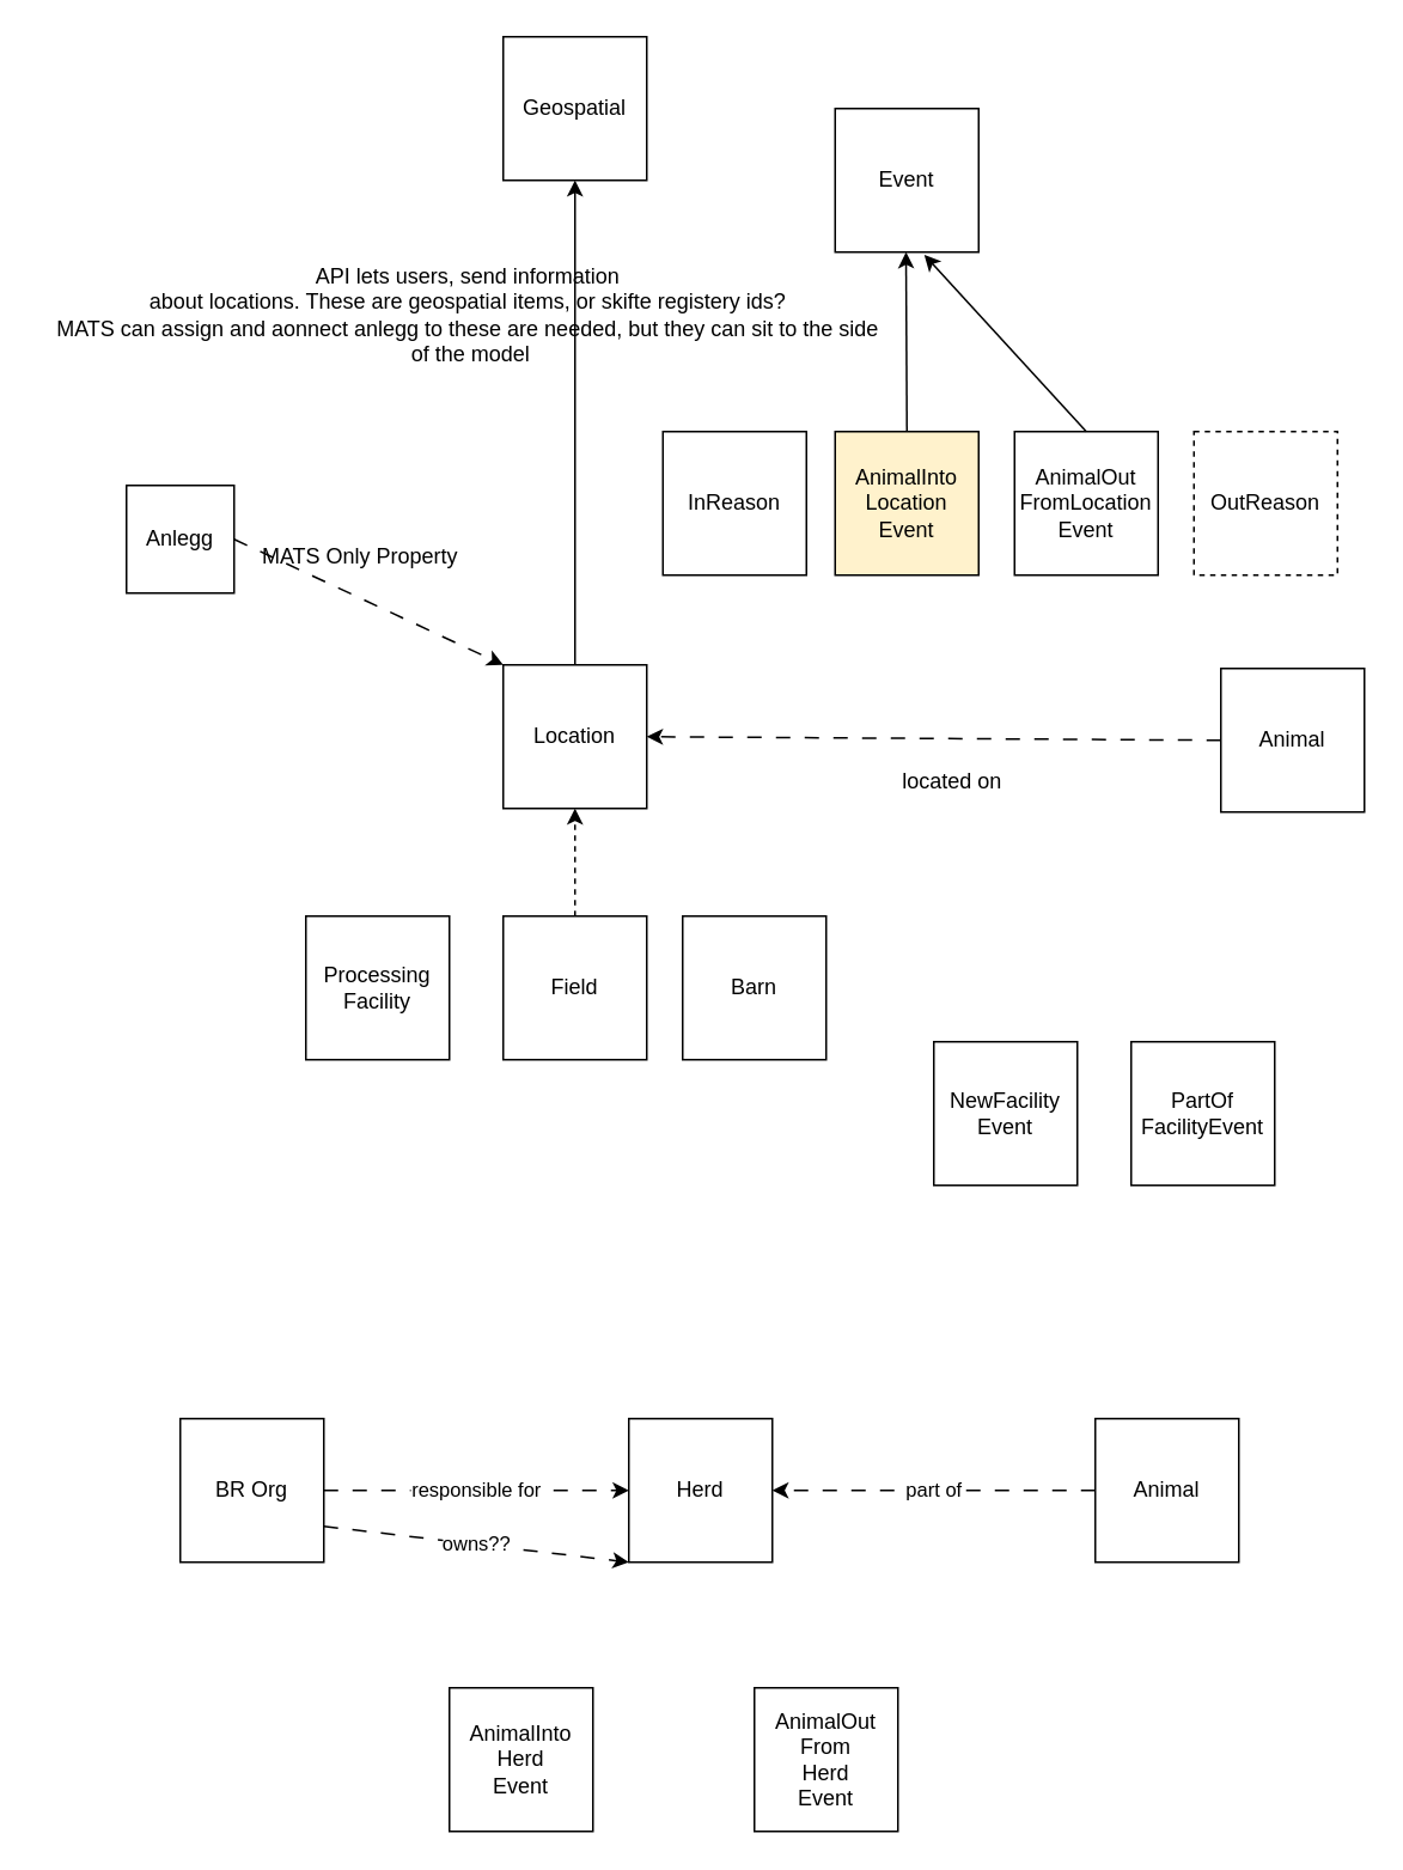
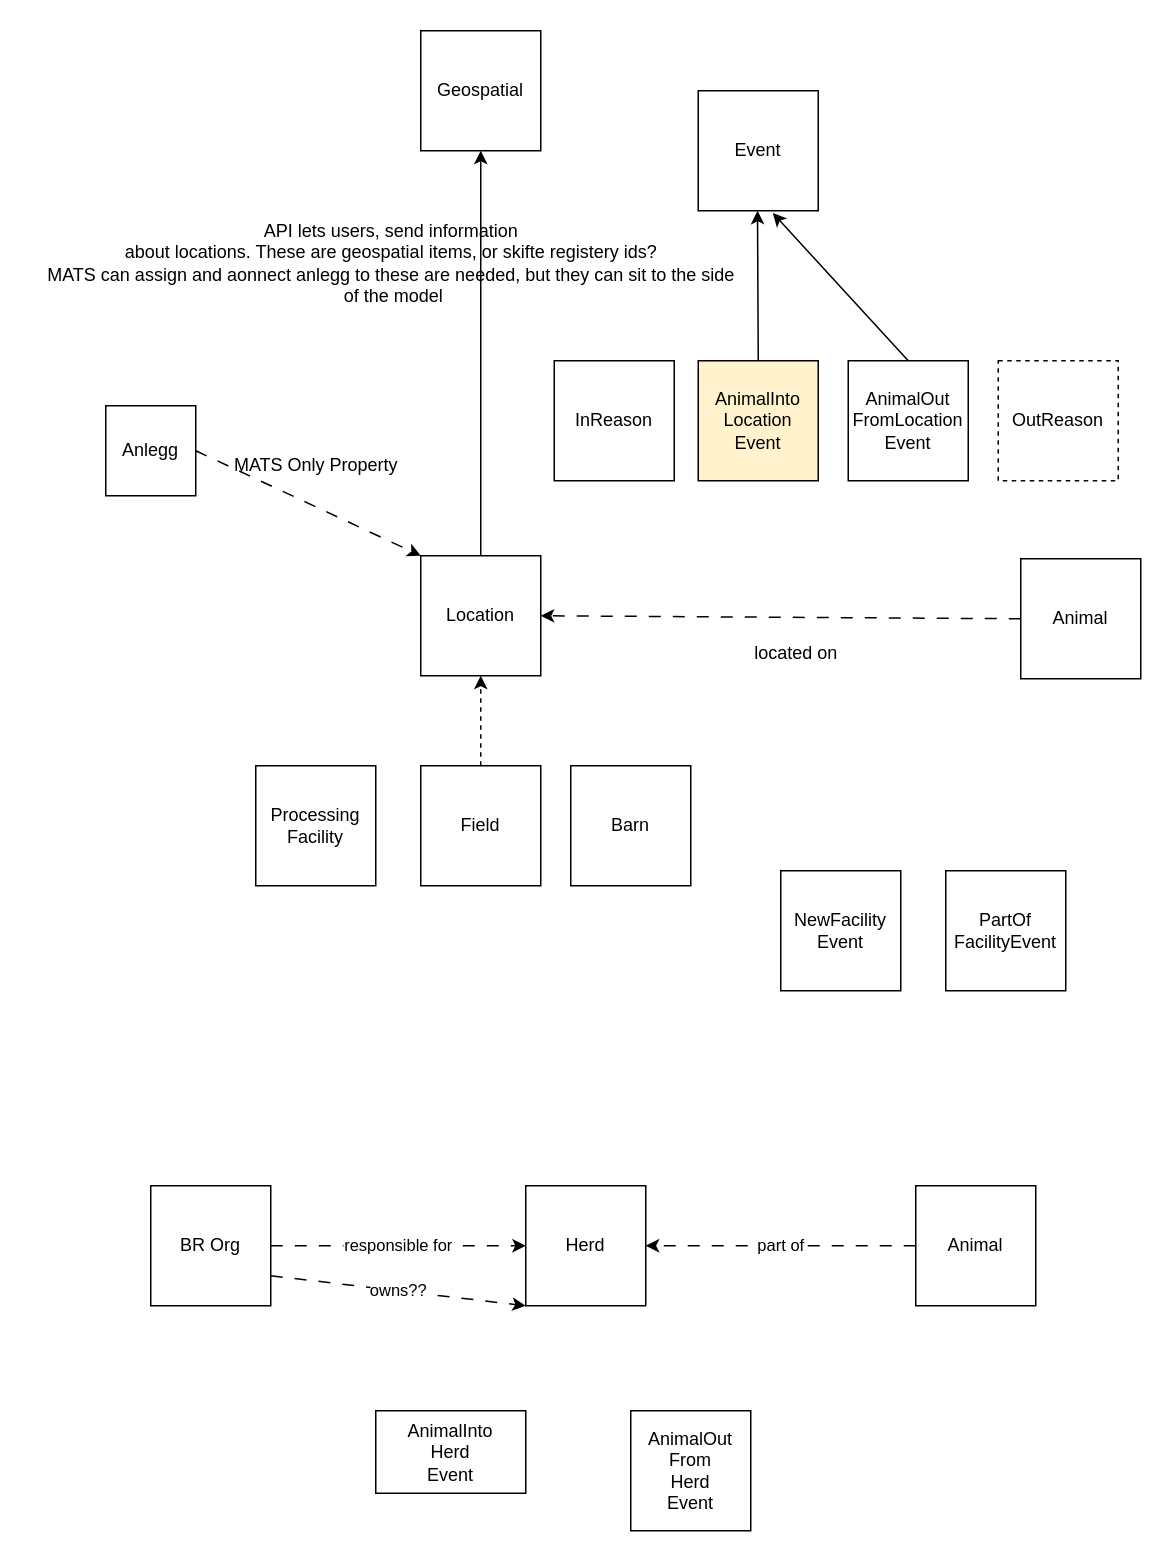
  <mxCell id="0" />
  <mxCell id="1" parent="0" />
  <mxCell id="2" value="Location" style="whiteSpace=wrap;html=1;aspect=fixed;" vertex="1" parent="1"><mxGeometry x="280" y="370" width="80" height="80" as="geometry" /></mxCell>
  <mxCell id="3" value="Field" style="whiteSpace=wrap;html=1;aspect=fixed;" vertex="1" parent="1"><mxGeometry x="280" y="510" width="80" height="80" as="geometry" /></mxCell>
  <mxCell id="4" value="Geospatial" style="whiteSpace=wrap;html=1;aspect=fixed;" vertex="1" parent="1"><mxGeometry x="280" y="20" width="80" height="80" as="geometry" /></mxCell>
  <mxCell id="5" value="" style="endArrow=classic;html=1;entryX=0.5;entryY=1;entryDx=0;entryDy=0;exitX=0.5;exitY=0;exitDx=0;exitDy=0;" edge="1" parent="1" source="2" target="4"><mxGeometry width="50" height="50" relative="1" as="geometry"><mxPoint x="279" y="380" as="sourcePoint" /><mxPoint x="279" y="110" as="targetPoint" /></mxGeometry></mxCell>
  <mxCell id="6" value="" style="endArrow=classic;html=1;entryX=0.5;entryY=1;entryDx=0;entryDy=0;exitX=0.5;exitY=0;exitDx=0;exitDy=0;dashed=1;" edge="1" parent="1" source="3" target="2"><mxGeometry width="50" height="50" relative="1" as="geometry"><mxPoint x="320" y="360" as="sourcePoint" /><mxPoint x="319.5" y="280" as="targetPoint" /></mxGeometry></mxCell>
  <mxCell id="7" value="AnimalInto&lt;br&gt;Location&lt;br&gt;Event" style="whiteSpace=wrap;html=1;aspect=fixed;fillColor=#fff2cc;" vertex="1" parent="1"><mxGeometry x="465" y="240" width="80" height="80" as="geometry" /></mxCell>
  <mxCell id="8" value="Animal" style="whiteSpace=wrap;html=1;aspect=fixed;" vertex="1" parent="1"><mxGeometry x="680" y="372" width="80" height="80" as="geometry" /></mxCell>
  <mxCell id="9" value="" style="endArrow=classic;html=1;entryX=1;entryY=0.5;entryDx=0;entryDy=0;exitX=0;exitY=0.5;exitDx=0;exitDy=0;dashed=1;dashPattern=8 8;" edge="1" parent="1" source="8" target="2"><mxGeometry width="50" height="50" relative="1" as="geometry"><mxPoint x="580" y="490" as="sourcePoint" /><mxPoint x="700" y="240" as="targetPoint" /></mxGeometry></mxCell>
  <mxCell id="10" value="located on" style="text;html=1;align=center;verticalAlign=middle;resizable=0;points=[];autosize=1;strokeColor=none;fillColor=none;" vertex="1" parent="1"><mxGeometry x="490" y="420" width="80" height="30" as="geometry" /></mxCell>
  <mxCell id="11" value="Event" style="whiteSpace=wrap;html=1;aspect=fixed;" vertex="1" parent="1"><mxGeometry x="465" y="60" width="80" height="80" as="geometry" /></mxCell>
  <mxCell id="12" value="" style="endArrow=classic;html=1;entryX=0.5;entryY=1;entryDx=0;entryDy=0;exitX=0.5;exitY=0;exitDx=0;exitDy=0;" edge="1" parent="1" source="7"><mxGeometry width="50" height="50" relative="1" as="geometry"><mxPoint x="505" y="230" as="sourcePoint" /><mxPoint x="504.5" y="140" as="targetPoint" /></mxGeometry></mxCell>
  <mxCell id="13" value="AnimalOut&lt;br&gt;FromLocation&lt;br&gt;Event" style="whiteSpace=wrap;html=1;aspect=fixed;" vertex="1" parent="1"><mxGeometry x="565" y="240" width="80" height="80" as="geometry" /></mxCell>
  <mxCell id="14" value="" style="endArrow=classic;html=1;entryX=0.621;entryY=1.019;entryDx=0;entryDy=0;exitX=0.5;exitY=0;exitDx=0;exitDy=0;entryPerimeter=0;" edge="1" parent="1" source="13" target="11"><mxGeometry width="50" height="50" relative="1" as="geometry"><mxPoint x="515" y="250" as="sourcePoint" /><mxPoint x="514.5" y="150" as="targetPoint" /></mxGeometry></mxCell>
  <mxCell id="15" value="Barn" style="whiteSpace=wrap;html=1;aspect=fixed;" vertex="1" parent="1"><mxGeometry x="380" y="510" width="80" height="80" as="geometry" /></mxCell>
  <mxCell id="16" value="Processing Facility" style="whiteSpace=wrap;html=1;aspect=fixed;" vertex="1" parent="1"><mxGeometry x="170" y="510" width="80" height="80" as="geometry" /></mxCell>
  <mxCell id="17" value="InReason" style="whiteSpace=wrap;html=1;aspect=fixed;" vertex="1" parent="1"><mxGeometry x="369" y="240" width="80" height="80" as="geometry" /></mxCell>
  <mxCell id="18" value="OutReason" style="whiteSpace=wrap;html=1;aspect=fixed;dashed=1;" vertex="1" parent="1"><mxGeometry x="665" y="240" width="80" height="80" as="geometry" /></mxCell>
  <mxCell id="19" value="responsible for" style="edgeStyle=none;html=1;exitX=1;exitY=0.5;exitDx=0;exitDy=0;dashed=1;dashPattern=8 8;" edge="1" parent="1" source="21" target="22"><mxGeometry relative="1" as="geometry" /></mxCell>
  <mxCell id="20" value="owns??" style="edgeStyle=none;html=1;exitX=1;exitY=0.75;exitDx=0;exitDy=0;entryX=0;entryY=1;entryDx=0;entryDy=0;dashed=1;dashPattern=8 8;" edge="1" parent="1" source="21" target="22"><mxGeometry relative="1" as="geometry" /></mxCell>
  <mxCell id="21" value="BR Org" style="whiteSpace=wrap;html=1;aspect=fixed;" vertex="1" parent="1"><mxGeometry x="100" y="790" width="80" height="80" as="geometry" /></mxCell>
  <mxCell id="22" value="Herd" style="whiteSpace=wrap;html=1;aspect=fixed;" vertex="1" parent="1"><mxGeometry x="350" y="790" width="80" height="80" as="geometry" /></mxCell>
  <mxCell id="23" value="part of" style="edgeStyle=none;html=1;exitX=0;exitY=0.5;exitDx=0;exitDy=0;entryX=1;entryY=0.5;entryDx=0;entryDy=0;dashed=1;dashPattern=8 8;" edge="1" parent="1" source="24" target="22"><mxGeometry relative="1" as="geometry" /></mxCell>
  <mxCell id="24" value="Animal" style="whiteSpace=wrap;html=1;aspect=fixed;" vertex="1" parent="1"><mxGeometry x="610" y="790" width="80" height="80" as="geometry" /></mxCell>
- <mxCell id="25" value="AnimalInto&lt;br&gt;Herd&lt;br&gt;Event" style="whiteSpace=wrap;html=1;aspect=fixed;" vertex="1" parent="1"><mxGeometry x="250" y="940" width="80" height="80" as="geometry" /></mxCell>
+ <mxCell id="25" value="AnimalInto&lt;br&gt;Herd&lt;br&gt;Event" style="whiteSpace=wrap;html=1;aspect=fixed;" vertex="1" parent="1"><mxGeometry x="250" y="940" width="100" height="55" as="geometry" /></mxCell>
  <mxCell id="26" value="AnimalOut&lt;br&gt;From&lt;br&gt;Herd&lt;br&gt;Event" style="whiteSpace=wrap;html=1;aspect=fixed;" vertex="1" parent="1"><mxGeometry x="420" y="940" width="80" height="80" as="geometry" /></mxCell>
  <mxCell id="27" style="edgeStyle=none;html=1;exitX=1;exitY=0.5;exitDx=0;exitDy=0;entryX=0;entryY=0;entryDx=0;entryDy=0;dashed=1;dashPattern=8 8;" edge="1" parent="1" source="28" target="2"><mxGeometry relative="1" as="geometry" /></mxCell>
  <mxCell id="28" value="Anlegg" style="whiteSpace=wrap;html=1;aspect=fixed;" vertex="1" parent="1"><mxGeometry x="70" y="270" width="60" height="60" as="geometry" /></mxCell>
- <mxCell id="29" value="MATS Only Property" style="text;html=1;align=center;verticalAlign=middle;resizable=0;points=[];autosize=1;strokeColor=none;fillColor=none;" vertex="1" parent="1"><mxGeometry x="135" y="295" width="130" height="30" as="geometry" /></mxCell>
+ <mxCell id="29" value="MATS Only Property" style="text;html=1;align=center;verticalAlign=middle;resizable=0;points=[];autosize=1;strokeColor=none;fillColor=none;" vertex="1" parent="1"><mxGeometry x="145" y="295" width="130" height="30" as="geometry" /></mxCell>
  <mxCell id="30" value="NewFacility&lt;br&gt;Event" style="whiteSpace=wrap;html=1;aspect=fixed;" vertex="1" parent="1"><mxGeometry x="520" y="580" width="80" height="80" as="geometry" /></mxCell>
  <mxCell id="31" value="PartOf&lt;br&gt;FacilityEvent" style="whiteSpace=wrap;html=1;aspect=fixed;" vertex="1" parent="1"><mxGeometry x="630" y="580" width="80" height="80" as="geometry" /></mxCell>
  <mxCell id="32" value="API lets users, send information&lt;br&gt;about locations. These are geospatial items, or skifte registery ids?&lt;br&gt;MATS can assign and aonnect anlegg to these are needed, but they can sit to the side&lt;br&gt;&amp;nbsp;of the model" style="text;html=1;align=center;verticalAlign=middle;resizable=0;points=[];autosize=1;strokeColor=none;fillColor=none;" vertex="1" parent="1"><mxGeometry x="20" y="140" width="480" height="70" as="geometry" /></mxCell>
